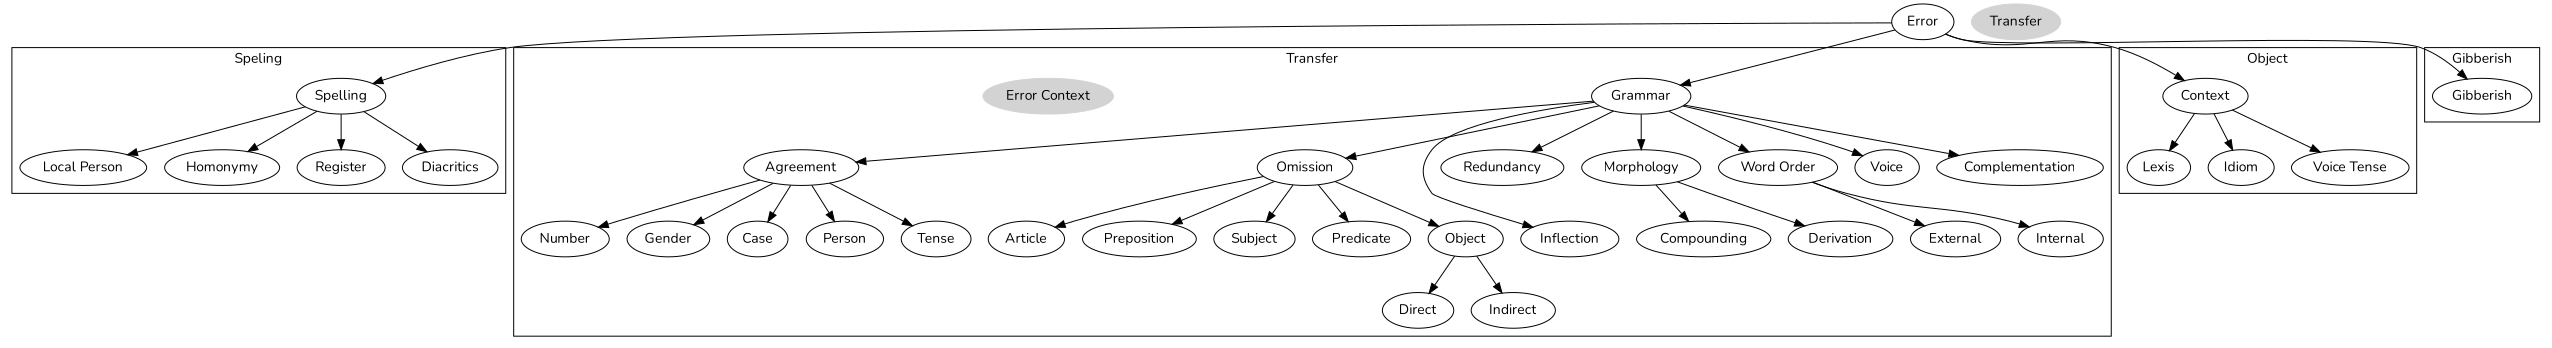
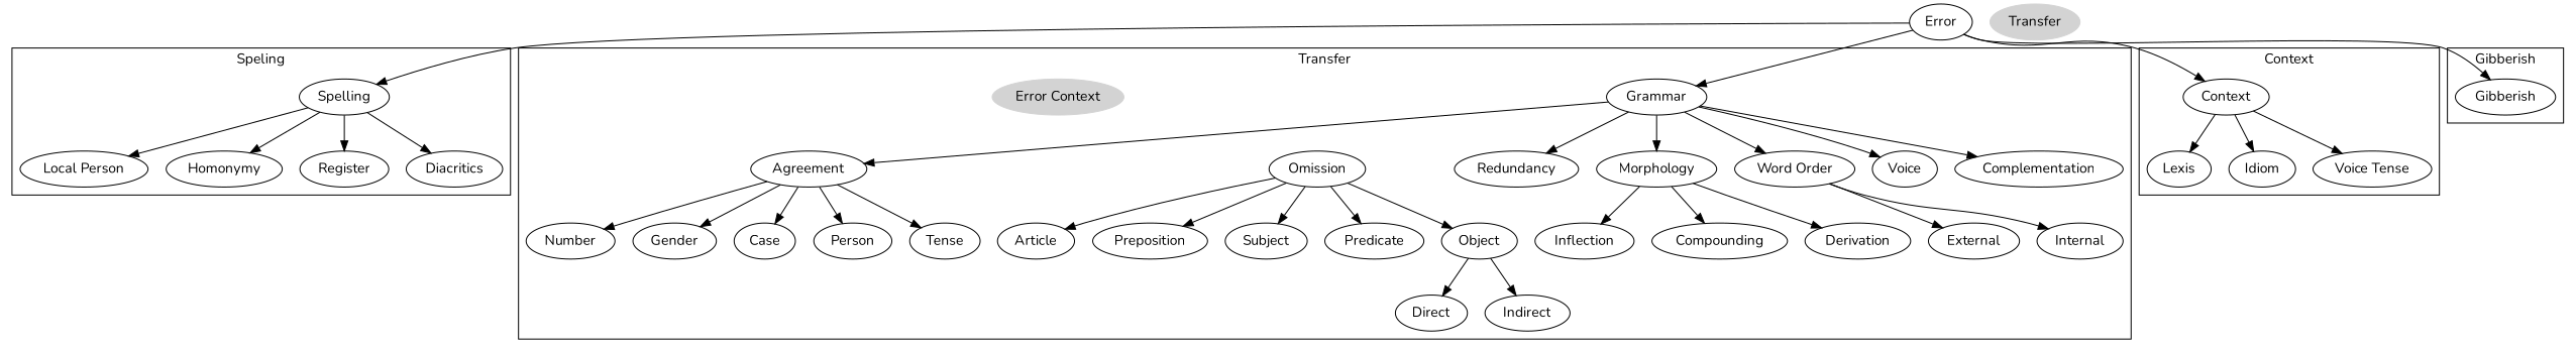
  digraph {
    fontname=Nunito
    node [fontname=Nunito]
    edge [fontname=Nunito]
    Spelling
    Homonymy
    Register
    Diacritics
    n5 [label="Local Person"]
    Grammar
    Agreement
    Omission
    Redundancy
    Morphology
    "Word Order"
    Voice
    Complementation
    Number
    Gender
    Case
    Person
    Tense
    Subject
    Predicate
    Object
    Article
    Preposition
    Derivation
    Compounding
    Inflection
    Internal
    External
    Direct
    Indirect
    "Error Context" [color=lightgrey style=filled]
    Context
    Lexis
    Idiom
    n35 [label="Voice Tense"]
    Gibberish
    Error
    Transfer [color=lightgrey style=filled]
    subgraph cluster_1 {
      color=black
      label=Speling
      Spelling
      Homonymy
      Register
      Diacritics
      n5
    }
    subgraph cluster_2 {
      color=black
      label=Transfer
      Grammar
      Agreement
      Omission
      Redundancy
      Morphology
      "Word Order"
      Voice
      Complementation
      Number
      Gender
      Case
      Person
      Tense
      Subject
      Predicate
      Object
      Article
      Preposition
      Derivation
      Compounding
      Inflection
      Internal
      External
      Direct
      Indirect
      "Error Context"
    }
    subgraph cluster_3 {
      color=black
-     label=Object
+     label=Context
      Context
      Lexis
      Idiom
      n35
    }
    subgraph cluster_4 {
      color=black
      label=Gibberish
      Gibberish
    }
    Spelling -> Homonymy
    Spelling -> Register
    Spelling -> Diacritics
    Spelling -> n5
    Grammar -> Agreement
-   Grammar -> Omission
    Grammar -> Redundancy
    Grammar -> Morphology
    Grammar -> "Word Order"
    Grammar -> Voice
    Grammar -> Complementation
    Agreement -> Number
    Agreement -> Gender
    Agreement -> Case
    Agreement -> Person
    Agreement -> Tense
    Omission -> Subject
    Omission -> Predicate
    Omission -> Object
    Omission -> Article
    Omission -> Preposition
    Morphology -> Derivation
    Morphology -> Compounding
-   Grammar -> Inflection
+   Morphology -> Inflection
    "Word Order" -> Internal
    "Word Order" -> External
    Object -> Direct
    Object -> Indirect
    Context -> Lexis
    Context -> Idiom
    Context -> n35
    Error -> Spelling
    Error -> Grammar
    Error -> Context
    Error -> Gibberish
  }
